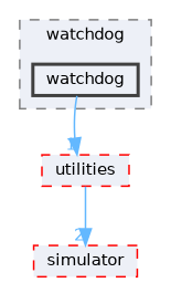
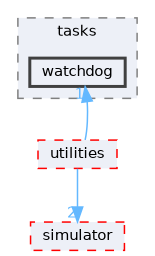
  digraph {
    compound=true
    node [color=red fillcolor="#edf0f7" fontname=Helvetica fontsize=10 shape=box style="filled,dashed"]
    edge [color=steelblue1 fontcolor=steelblue1 fontname=Helvetica fontsize=10 labeldistance=1.5 labelfontname=Helvetica labelfontsize=10]
    n1 [color=grey25 height=0.2 label=watchdog style="filled,bold" width=0.4]
    n2 [height=0.2 label=utilities width=0.4]
    n3 [height=0.2 label=simulator width=0.4]
    subgraph cluster_1 {
      bgcolor="#edf0f7"
      fontname=Helvetica
      fontsize=10
-     label=watchdog
+     label=tasks
      pencolor=grey50
      style="filled,dashed"
      n1
    }
-   n1 -> n2 [headlabel=1]
+   n2 -> n1 [headlabel=1]
    n2 -> n3 [headlabel=2]
  }
